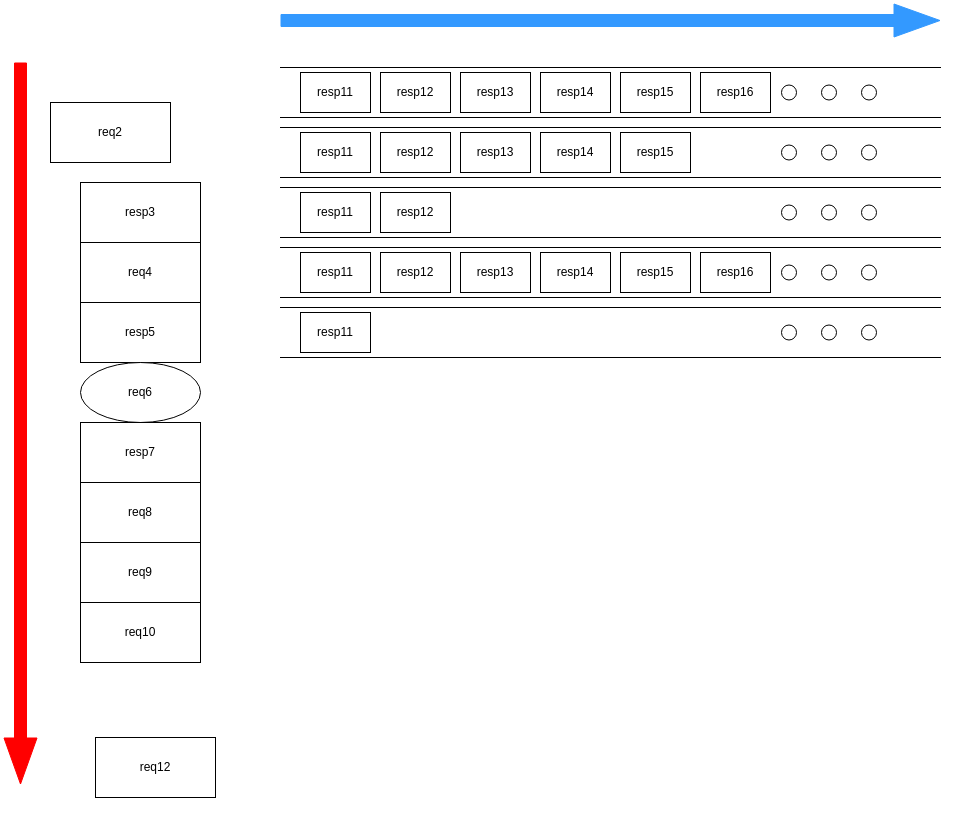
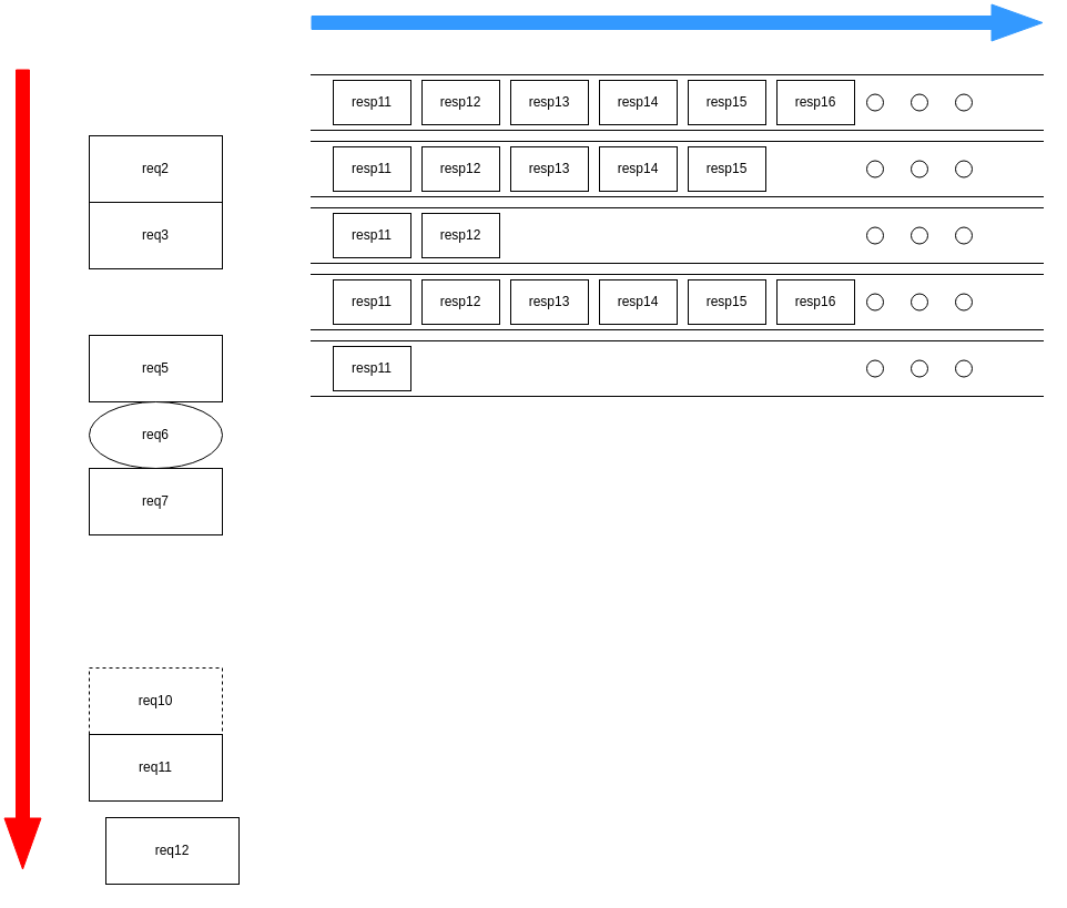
  <mxCell id="0" />
  <mxCell id="1" parent="0" />
- <mxCell id="2" value="req2" style="rounded=0;whiteSpace=wrap;html=1;" vertex="1" parent="1"><mxGeometry x="50" y="102" width="120" height="60" as="geometry" /></mxCell>
- <mxCell id="3" value="resp3" style="rounded=0;whiteSpace=wrap;html=1;" vertex="1" parent="1"><mxGeometry x="80" y="182" width="120" height="60" as="geometry" /></mxCell>
- <mxCell id="4" value="req4" style="rounded=0;whiteSpace=wrap;html=1;" vertex="1" parent="1"><mxGeometry x="80" y="242" width="120" height="60" as="geometry" /></mxCell>
- <mxCell id="5" value="resp5" style="rounded=0;whiteSpace=wrap;html=1;" vertex="1" parent="1"><mxGeometry x="80" y="302" width="120" height="60" as="geometry" /></mxCell>
+ <mxCell id="2" value="req2" style="rounded=0;whiteSpace=wrap;html=1;" vertex="1" parent="1"><mxGeometry x="80" y="122" width="120" height="60" as="geometry" /></mxCell>
+ <mxCell id="3" value="req3" style="rounded=0;whiteSpace=wrap;html=1;" vertex="1" parent="1"><mxGeometry x="80" y="182" width="120" height="60" as="geometry" /></mxCell>
+ <mxCell id="5" value="req5" style="rounded=0;whiteSpace=wrap;html=1;" vertex="1" parent="1"><mxGeometry x="80" y="302" width="120" height="60" as="geometry" /></mxCell>
  <mxCell id="6" value="req6" style="ellipse;whiteSpace=wrap;html=1;" vertex="1" parent="1"><mxGeometry x="80" y="362" width="120" height="60" as="geometry" /></mxCell>
- <mxCell id="7" value="resp7" style="rounded=0;whiteSpace=wrap;html=1;" vertex="1" parent="1"><mxGeometry x="80" y="422" width="120" height="60" as="geometry" /></mxCell>
- <mxCell id="8" value="req8" style="rounded=0;whiteSpace=wrap;html=1;" vertex="1" parent="1"><mxGeometry x="80" y="482" width="120" height="60" as="geometry" /></mxCell>
- <mxCell id="9" value="req9" style="rounded=0;whiteSpace=wrap;html=1;" vertex="1" parent="1"><mxGeometry x="80" y="542" width="120" height="60" as="geometry" /></mxCell>
- <mxCell id="10" value="req10" style="rounded=0;whiteSpace=wrap;html=1;" vertex="1" parent="1"><mxGeometry x="80" y="602" width="120" height="60" as="geometry" /></mxCell>
+ <mxCell id="7" value="req7" style="rounded=0;whiteSpace=wrap;html=1;" vertex="1" parent="1"><mxGeometry x="80" y="422" width="120" height="60" as="geometry" /></mxCell>
+ <mxCell id="10" value="req10" style="rounded=0;whiteSpace=wrap;html=1;dashed=1;" vertex="1" parent="1"><mxGeometry x="80" y="602" width="120" height="60" as="geometry" /></mxCell>
+ <mxCell id="11" value="req11" style="rounded=0;whiteSpace=wrap;html=1;" vertex="1" parent="1"><mxGeometry x="80" y="662" width="120" height="60" as="geometry" /></mxCell>
  <mxCell id="12" value="req12" style="rounded=0;whiteSpace=wrap;html=1;" vertex="1" parent="1"><mxGeometry x="95" y="737" width="120" height="60" as="geometry" /></mxCell>
  <mxCell id="13" value="" style="endArrow=block;html=1;rounded=0;fillColor=#FF0000;endFill=0;strokeColor=#FF0000;shape=flexArrow;width=12;endSize=15;" edge="1" parent="1"><mxGeometry width="50" height="50" relative="1" as="geometry"><mxPoint x="20" y="62" as="sourcePoint" /><mxPoint x="20" y="784" as="targetPoint" /></mxGeometry></mxCell>
  <mxCell id="14" value="" style="shape=partialRectangle;whiteSpace=wrap;html=1;left=0;right=0;fillColor=none;" vertex="1" parent="1"><mxGeometry x="280" y="67" width="660" height="50" as="geometry" /></mxCell>
  <mxCell id="15" value="resp11" style="rounded=0;whiteSpace=wrap;html=1;" vertex="1" parent="1"><mxGeometry x="300" y="72" width="70" height="40" as="geometry" /></mxCell>
  <mxCell id="16" value="resp12" style="rounded=0;whiteSpace=wrap;html=1;" vertex="1" parent="1"><mxGeometry x="380" y="72" width="70" height="40" as="geometry" /></mxCell>
  <mxCell id="17" value="resp13" style="rounded=0;whiteSpace=wrap;html=1;" vertex="1" parent="1"><mxGeometry x="460" y="72" width="70" height="40" as="geometry" /></mxCell>
  <mxCell id="18" value="resp14" style="rounded=0;whiteSpace=wrap;html=1;" vertex="1" parent="1"><mxGeometry x="540" y="72" width="70" height="40" as="geometry" /></mxCell>
  <mxCell id="19" value="" style="ellipse;whiteSpace=wrap;html=1;aspect=fixed;" vertex="1" parent="1"><mxGeometry x="821" y="84.5" width="15" height="15" as="geometry" /></mxCell>
  <mxCell id="20" value="" style="ellipse;whiteSpace=wrap;html=1;aspect=fixed;" vertex="1" parent="1"><mxGeometry x="861" y="84.5" width="15" height="15" as="geometry" /></mxCell>
  <mxCell id="21" value="" style="ellipse;whiteSpace=wrap;html=1;aspect=fixed;" vertex="1" parent="1"><mxGeometry x="781" y="84.5" width="15" height="15" as="geometry" /></mxCell>
  <mxCell id="22" value="resp15" style="rounded=0;whiteSpace=wrap;html=1;" vertex="1" parent="1"><mxGeometry x="620" y="72" width="70" height="40" as="geometry" /></mxCell>
  <mxCell id="23" value="resp16" style="rounded=0;whiteSpace=wrap;html=1;" vertex="1" parent="1"><mxGeometry x="700" y="72" width="70" height="40" as="geometry" /></mxCell>
  <mxCell id="24" value="" style="endArrow=block;html=1;rounded=0;fillColor=#3399FF;endFill=0;strokeColor=#3399FF;shape=flexArrow;width=12;endSize=15;" edge="1" parent="1"><mxGeometry width="50" height="50" relative="1" as="geometry"><mxPoint x="280" y="20" as="sourcePoint" /><mxPoint x="940" y="20" as="targetPoint" /></mxGeometry></mxCell>
  <mxCell id="25" value="" style="shape=partialRectangle;whiteSpace=wrap;html=1;left=0;right=0;fillColor=none;" vertex="1" parent="1"><mxGeometry x="280" y="127" width="660" height="50" as="geometry" /></mxCell>
  <mxCell id="26" value="resp11" style="rounded=0;whiteSpace=wrap;html=1;" vertex="1" parent="1"><mxGeometry x="300" y="132" width="70" height="40" as="geometry" /></mxCell>
  <mxCell id="27" value="resp12" style="rounded=0;whiteSpace=wrap;html=1;" vertex="1" parent="1"><mxGeometry x="380" y="132" width="70" height="40" as="geometry" /></mxCell>
  <mxCell id="28" value="resp13" style="rounded=0;whiteSpace=wrap;html=1;" vertex="1" parent="1"><mxGeometry x="460" y="132" width="70" height="40" as="geometry" /></mxCell>
  <mxCell id="29" value="resp14" style="rounded=0;whiteSpace=wrap;html=1;" vertex="1" parent="1"><mxGeometry x="540" y="132" width="70" height="40" as="geometry" /></mxCell>
  <mxCell id="30" value="" style="ellipse;whiteSpace=wrap;html=1;aspect=fixed;" vertex="1" parent="1"><mxGeometry x="821" y="144.5" width="15" height="15" as="geometry" /></mxCell>
  <mxCell id="31" value="" style="ellipse;whiteSpace=wrap;html=1;aspect=fixed;" vertex="1" parent="1"><mxGeometry x="861" y="144.5" width="15" height="15" as="geometry" /></mxCell>
  <mxCell id="32" value="" style="ellipse;whiteSpace=wrap;html=1;aspect=fixed;" vertex="1" parent="1"><mxGeometry x="781" y="144.5" width="15" height="15" as="geometry" /></mxCell>
  <mxCell id="33" value="resp15" style="rounded=0;whiteSpace=wrap;html=1;" vertex="1" parent="1"><mxGeometry x="620" y="132" width="70" height="40" as="geometry" /></mxCell>
  <mxCell id="34" value="" style="shape=partialRectangle;whiteSpace=wrap;html=1;left=0;right=0;fillColor=none;" vertex="1" parent="1"><mxGeometry x="280" y="187" width="660" height="50" as="geometry" /></mxCell>
  <mxCell id="35" value="resp11" style="rounded=0;whiteSpace=wrap;html=1;" vertex="1" parent="1"><mxGeometry x="300" y="192" width="70" height="40" as="geometry" /></mxCell>
  <mxCell id="36" value="resp12" style="rounded=0;whiteSpace=wrap;html=1;" vertex="1" parent="1"><mxGeometry x="380" y="192" width="70" height="40" as="geometry" /></mxCell>
  <mxCell id="37" value="" style="ellipse;whiteSpace=wrap;html=1;aspect=fixed;" vertex="1" parent="1"><mxGeometry x="821" y="204.5" width="15" height="15" as="geometry" /></mxCell>
  <mxCell id="38" value="" style="ellipse;whiteSpace=wrap;html=1;aspect=fixed;" vertex="1" parent="1"><mxGeometry x="861" y="204.5" width="15" height="15" as="geometry" /></mxCell>
  <mxCell id="39" value="" style="ellipse;whiteSpace=wrap;html=1;aspect=fixed;" vertex="1" parent="1"><mxGeometry x="781" y="204.5" width="15" height="15" as="geometry" /></mxCell>
  <mxCell id="40" value="" style="shape=partialRectangle;whiteSpace=wrap;html=1;left=0;right=0;fillColor=none;" vertex="1" parent="1"><mxGeometry x="280" y="247" width="660" height="50" as="geometry" /></mxCell>
  <mxCell id="41" value="resp11" style="rounded=0;whiteSpace=wrap;html=1;" vertex="1" parent="1"><mxGeometry x="300" y="252" width="70" height="40" as="geometry" /></mxCell>
  <mxCell id="42" value="resp12" style="rounded=0;whiteSpace=wrap;html=1;" vertex="1" parent="1"><mxGeometry x="380" y="252" width="70" height="40" as="geometry" /></mxCell>
  <mxCell id="43" value="resp13" style="rounded=0;whiteSpace=wrap;html=1;" vertex="1" parent="1"><mxGeometry x="460" y="252" width="70" height="40" as="geometry" /></mxCell>
  <mxCell id="44" value="resp14" style="rounded=0;whiteSpace=wrap;html=1;" vertex="1" parent="1"><mxGeometry x="540" y="252" width="70" height="40" as="geometry" /></mxCell>
  <mxCell id="45" value="" style="ellipse;whiteSpace=wrap;html=1;aspect=fixed;" vertex="1" parent="1"><mxGeometry x="821" y="264.5" width="15" height="15" as="geometry" /></mxCell>
  <mxCell id="46" value="" style="ellipse;whiteSpace=wrap;html=1;aspect=fixed;" vertex="1" parent="1"><mxGeometry x="861" y="264.5" width="15" height="15" as="geometry" /></mxCell>
  <mxCell id="47" value="" style="ellipse;whiteSpace=wrap;html=1;aspect=fixed;" vertex="1" parent="1"><mxGeometry x="781" y="264.5" width="15" height="15" as="geometry" /></mxCell>
  <mxCell id="48" value="resp15" style="rounded=0;whiteSpace=wrap;html=1;" vertex="1" parent="1"><mxGeometry x="620" y="252" width="70" height="40" as="geometry" /></mxCell>
  <mxCell id="49" value="resp16" style="rounded=0;whiteSpace=wrap;html=1;" vertex="1" parent="1"><mxGeometry x="700" y="252" width="70" height="40" as="geometry" /></mxCell>
  <mxCell id="50" value="" style="shape=partialRectangle;whiteSpace=wrap;html=1;left=0;right=0;fillColor=none;" vertex="1" parent="1"><mxGeometry x="280" y="307" width="660" height="50" as="geometry" /></mxCell>
  <mxCell id="51" value="resp11" style="rounded=0;whiteSpace=wrap;html=1;" vertex="1" parent="1"><mxGeometry x="300" y="312" width="70" height="40" as="geometry" /></mxCell>
  <mxCell id="52" value="" style="ellipse;whiteSpace=wrap;html=1;aspect=fixed;" vertex="1" parent="1"><mxGeometry x="821" y="324.5" width="15" height="15" as="geometry" /></mxCell>
  <mxCell id="53" value="" style="ellipse;whiteSpace=wrap;html=1;aspect=fixed;" vertex="1" parent="1"><mxGeometry x="861" y="324.5" width="15" height="15" as="geometry" /></mxCell>
  <mxCell id="54" value="" style="ellipse;whiteSpace=wrap;html=1;aspect=fixed;" vertex="1" parent="1"><mxGeometry x="781" y="324.5" width="15" height="15" as="geometry" /></mxCell>
